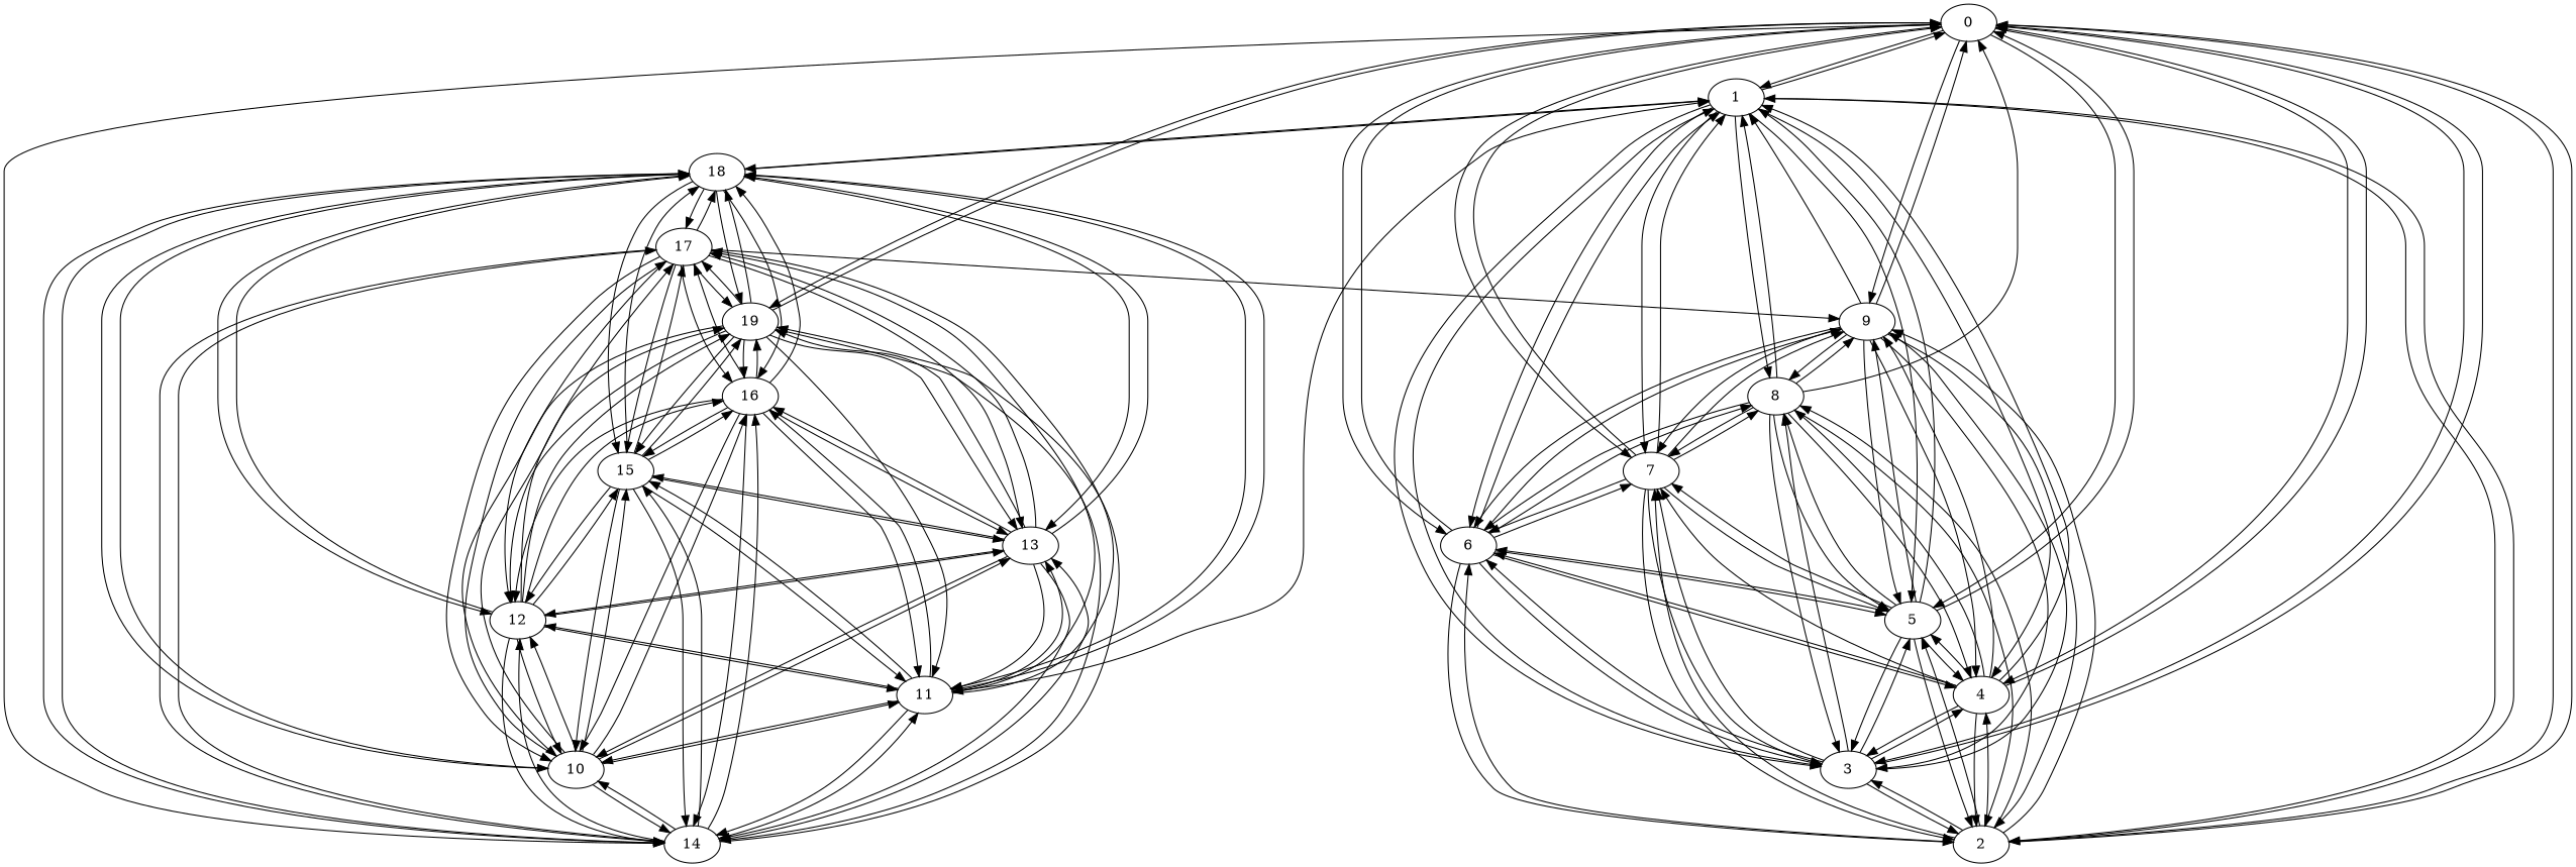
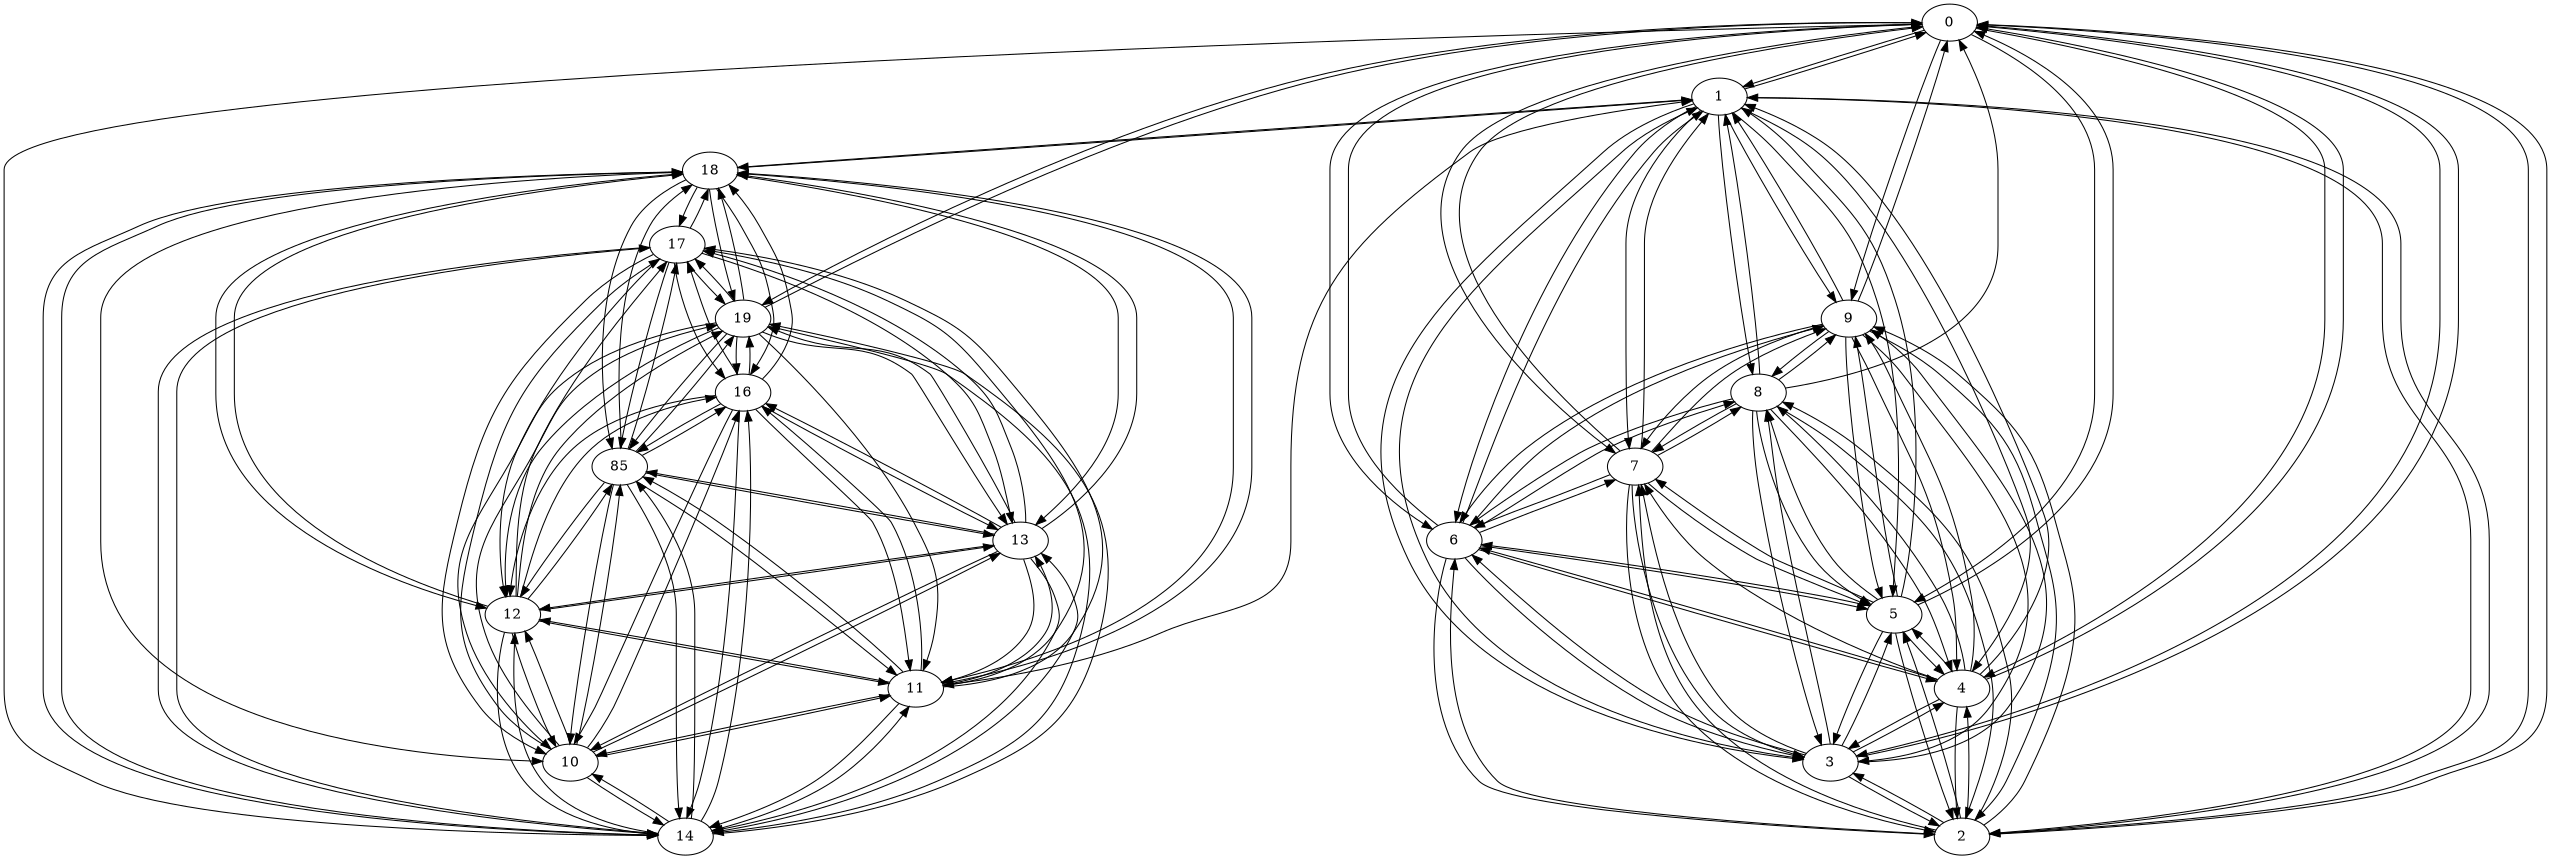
  strict digraph {
    edge [weight=5]
    0
    1
    2
    3
    4
    5
    6
    7
    9
    19
    14
    8
    18
    10
    11
    12
    13
-   15
+   15 [label=85]
    16
    17
    0 -> 1
    0 -> 2
    0 -> 3
    0 -> 4
    0 -> 5
    0 -> 6
    0 -> 7
    0 -> 9
    0 -> 19
    0 -> 14
    1 -> 0
    1 -> 2
    1 -> 3
    1 -> 4
    1 -> 5
    1 -> 6
    1 -> 7
-   17 -> 9
+   1 -> 9
    1 -> 8
    1 -> 18
    2 -> 0
    2 -> 1
    2 -> 3
    2 -> 4
    2 -> 5
    2 -> 6
    2 -> 7
    2 -> 9
    2 -> 8
    3 -> 0
    3 -> 1
    3 -> 2
    3 -> 4
    3 -> 5
    3 -> 6
    3 -> 7
    3 -> 9
    3 -> 8
    4 -> 0
    4 -> 1
    4 -> 2
    4 -> 3
    4 -> 5
    4 -> 6
    4 -> 7
    4 -> 9
    4 -> 8
    5 -> 0
    5 -> 1
    5 -> 2
    5 -> 3
    5 -> 4
    5 -> 6
    5 -> 7
    5 -> 9
    5 -> 8
    6 -> 0
    6 -> 1
    6 -> 2
    6 -> 3
    6 -> 4
    6 -> 5
    6 -> 7
    6 -> 9
    6 -> 8
    7 -> 0
    7 -> 1
    7 -> 2
    7 -> 3
    7 -> 5
    7 -> 6
    7 -> 9
    7 -> 8
    9 -> 0
    9 -> 1
    9 -> 2
    9 -> 3
    9 -> 4
    9 -> 5
    9 -> 6
    9 -> 7
    9 -> 8
    19 -> 0
    19 -> 14
    19 -> 18
    19 -> 10
    19 -> 11
    19 -> 12
    19 -> 13
    19 -> 15
    19 -> 16
    19 -> 17
    14 -> 19
    14 -> 18
    14 -> 10
    14 -> 11
    14 -> 12
    14 -> 13
    14 -> 15
    14 -> 16
    14 -> 17
    8 -> 0
    8 -> 1
    8 -> 2
    8 -> 3
    8 -> 4
    8 -> 5
    8 -> 6
    8 -> 7
    8 -> 9
    18 -> 1
    18 -> 19
    18 -> 14
    18 -> 10
    18 -> 11
    18 -> 12
    18 -> 13
    18 -> 15
    18 -> 16
    18 -> 17
    10 -> 19
    10 -> 14
-   10 -> 18
    10 -> 11
    10 -> 12
    10 -> 13
    10 -> 15
    10 -> 16
    10 -> 17
    11 -> 1
    11 -> 14
    11 -> 18
    11 -> 10
    11 -> 12
    11 -> 13
    11 -> 15
    11 -> 16
    11 -> 17
    12 -> 19
    12 -> 14
    12 -> 18
    12 -> 10
    12 -> 11
    12 -> 13
    12 -> 15
    12 -> 16
    12 -> 17
    13 -> 19
    13 -> 14
    13 -> 18
    13 -> 10
    13 -> 11
    13 -> 12
    13 -> 15
    13 -> 16
    13 -> 17
    15 -> 19
    15 -> 14
    15 -> 18
    15 -> 10
    15 -> 11
    15 -> 12
    15 -> 13
    15 -> 16
    15 -> 17
    16 -> 19
    16 -> 14
    16 -> 18
    16 -> 10
    16 -> 11
    16 -> 12
    16 -> 13
    16 -> 15
    16 -> 17
    17 -> 19
    17 -> 14
    17 -> 18
    17 -> 10
    17 -> 11
    17 -> 12
    17 -> 13
    17 -> 15
    17 -> 16
  }
